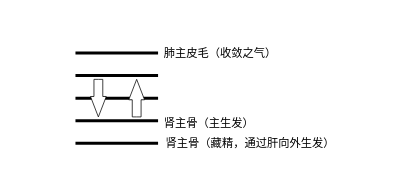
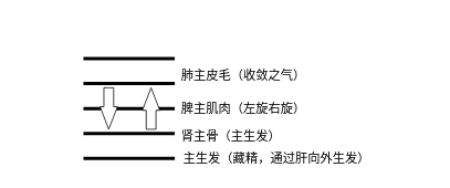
  <mxCell id="0" />
  <mxCell id="1" parent="0" />
  <mxCell id="2" value="" style="group" parent="1" vertex="1" connectable="0"><mxGeometry x="20" y="20" width="500" height="184" as="geometry" /></mxCell>
  <mxCell id="3" value="" style="endArrow=none;html=1;rounded=0;strokeWidth=4;" parent="2" edge="1"><mxGeometry width="50" height="50" relative="1" as="geometry"><mxPoint x="80" y="50" as="sourcePoint" /><mxPoint x="190" y="50" as="targetPoint" /></mxGeometry></mxCell>
  <mxCell id="4" value="" style="endArrow=none;html=1;rounded=0;strokeWidth=4;" parent="2" edge="1"><mxGeometry width="50" height="50" relative="1" as="geometry"><mxPoint x="80" y="80" as="sourcePoint" /><mxPoint x="190" y="80" as="targetPoint" /></mxGeometry></mxCell>
  <mxCell id="5" value="" style="endArrow=none;html=1;rounded=0;strokeWidth=4;" parent="2" edge="1"><mxGeometry width="50" height="50" relative="1" as="geometry"><mxPoint x="80" y="110" as="sourcePoint" /><mxPoint x="190" y="110" as="targetPoint" /></mxGeometry></mxCell>
  <mxCell id="6" value="" style="endArrow=none;html=1;rounded=0;strokeWidth=4;" parent="2" edge="1"><mxGeometry width="50" height="50" relative="1" as="geometry"><mxPoint x="80" y="140" as="sourcePoint" /><mxPoint x="190" y="140" as="targetPoint" /></mxGeometry></mxCell>
  <mxCell id="7" value="" style="endArrow=none;html=1;rounded=0;strokeWidth=4;" parent="2" edge="1"><mxGeometry width="50" height="50" relative="1" as="geometry"><mxPoint x="80" y="170" as="sourcePoint" /><mxPoint x="190" y="170" as="targetPoint" /></mxGeometry></mxCell>
- <mxCell id="8" value="肺主皮毛（收敛之气）" style="text;html=1;align=center;verticalAlign=middle;whiteSpace=wrap;rounded=0;fontSize=15;" parent="2" vertex="1"><mxGeometry x="196" y="35" width="154" height="30" as="geometry" /></mxCell>
+ <mxCell id="8" value="肺主皮毛（收敛之气）" style="text;html=1;align=center;verticalAlign=middle;whiteSpace=wrap;rounded=0;fontSize=15;" parent="2" vertex="1"><mxGeometry x="196" y="55" width="154" height="30" as="geometry" /></mxCell>
+ <mxCell id="9" value="脾主肌肉（左旋右旋）" style="text;html=1;align=center;verticalAlign=middle;whiteSpace=wrap;rounded=0;fontSize=15;" parent="2" vertex="1"><mxGeometry x="196" y="95" width="154" height="30" as="geometry" /></mxCell>
  <mxCell id="10" value="肾主骨（主生发）" style="text;html=1;align=center;verticalAlign=middle;whiteSpace=wrap;rounded=0;fontSize=15;" parent="2" vertex="1"><mxGeometry x="196" y="125" width="124" height="35" as="geometry" /></mxCell>
- <mxCell id="11" value="肾主骨（藏精，通过肝向外生发）" style="text;html=1;align=center;verticalAlign=middle;whiteSpace=wrap;rounded=0;fontSize=15;" parent="2" vertex="1"><mxGeometry x="196" y="154" width="234" height="30" as="geometry" /></mxCell>
+ <mxCell id="11" value="主生发（藏精，通过肝向外生发）" style="text;html=1;align=center;verticalAlign=middle;whiteSpace=wrap;rounded=0;fontSize=15;" parent="2" vertex="1"><mxGeometry x="196" y="154" width="234" height="30" as="geometry" /></mxCell>
  <mxCell id="12" value="" style="html=1;shadow=0;dashed=0;align=center;verticalAlign=middle;shape=mxgraph.arrows2.arrow;dy=0.44;dx=27.2;direction=north;notch=0;rotation=-180;" vertex="1" parent="2"><mxGeometry x="100" y="85" width="21" height="50" as="geometry" /></mxCell>
  <mxCell id="13" value="" style="html=1;shadow=0;dashed=0;align=center;verticalAlign=middle;shape=mxgraph.arrows2.arrow;dy=0.44;dx=27.2;direction=north;notch=0;" vertex="1" parent="2"><mxGeometry x="151" y="85" width="21" height="50" as="geometry" /></mxCell>
